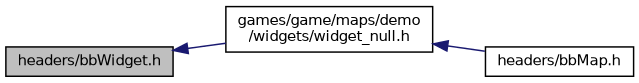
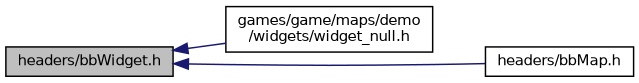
  digraph {
    rankdir=LR
    node [color=black fillcolor=white fontname=Helvetica fontsize=10 shape=record style=filled]
    edge [color=midnightblue dir=back fontname=Helvetica fontsize=10 labelfontname=Helvetica labelfontsize=10 style=solid]
    n1 [fillcolor=grey75 fontcolor=black height=0.2 label="headers/bbWidget.h" width=0.4]
    n2 [height=0.2 label="games/game/maps/demo\l/widgets/widget_null.h" width=0.4]
    n3 [height=0.2 label="headers/bbMap.h" width=0.4]
    n1 -> n2
-   n2 -> n3
+   n1 -> n3
  }
